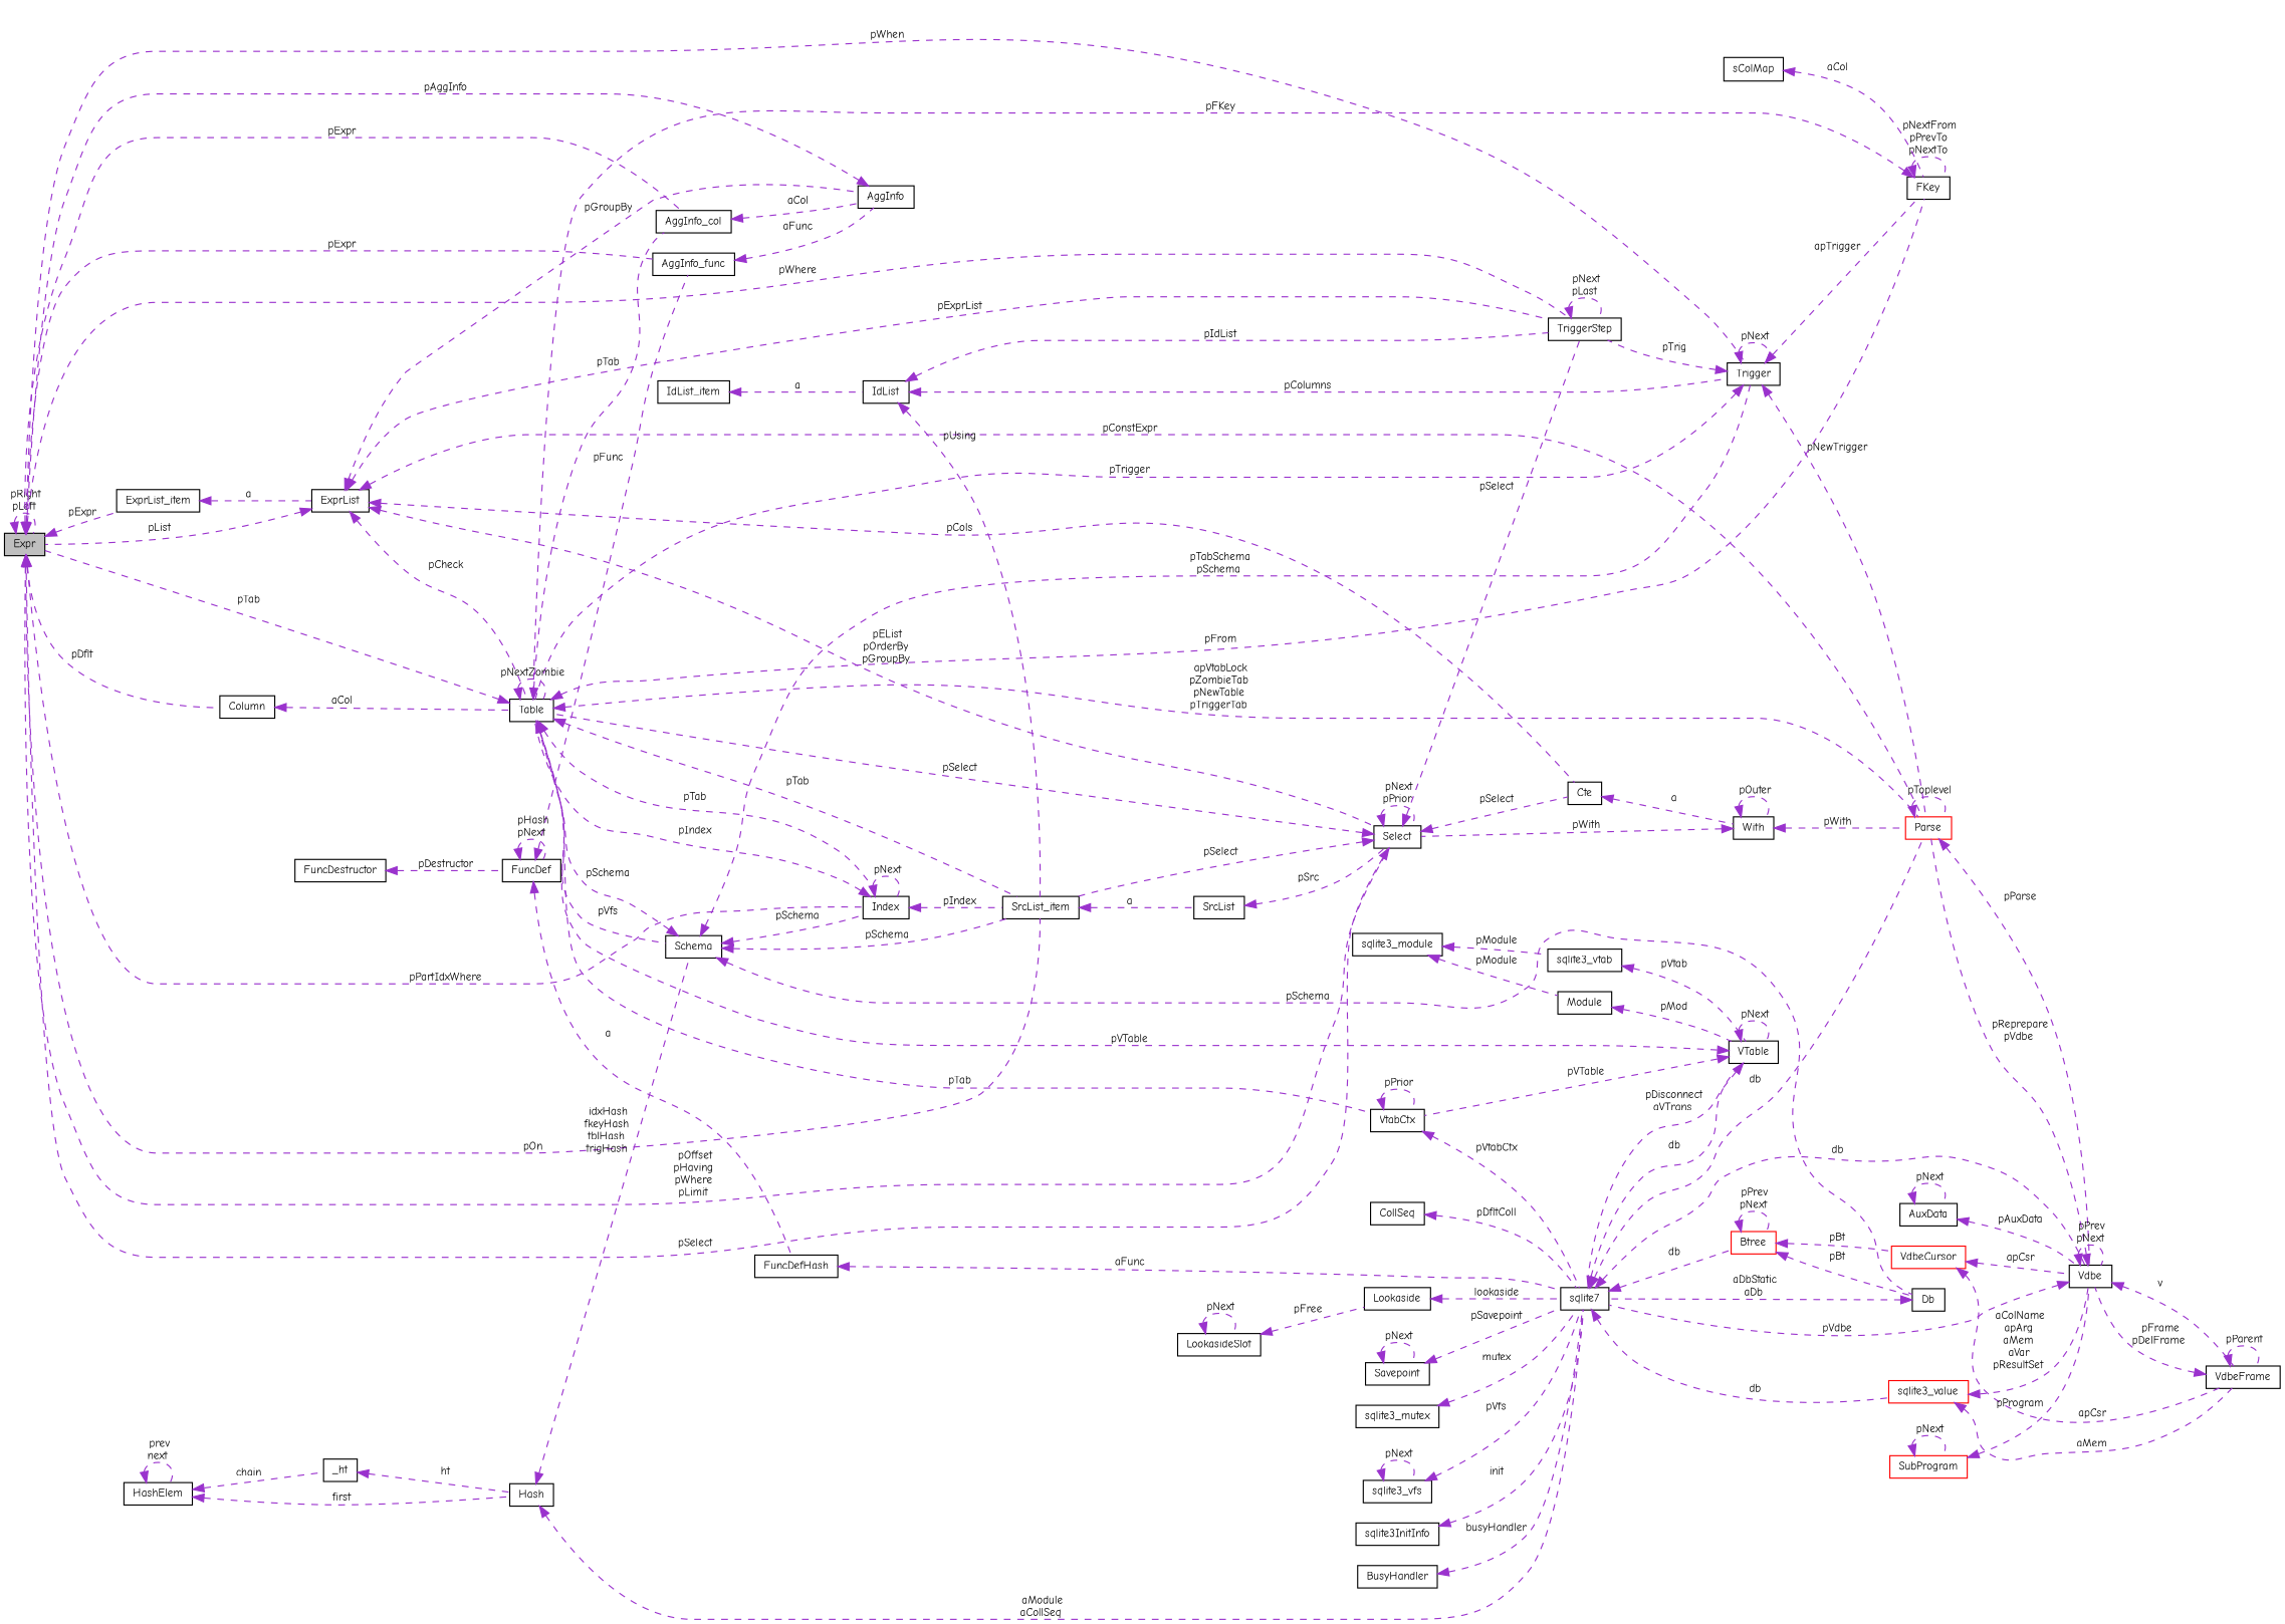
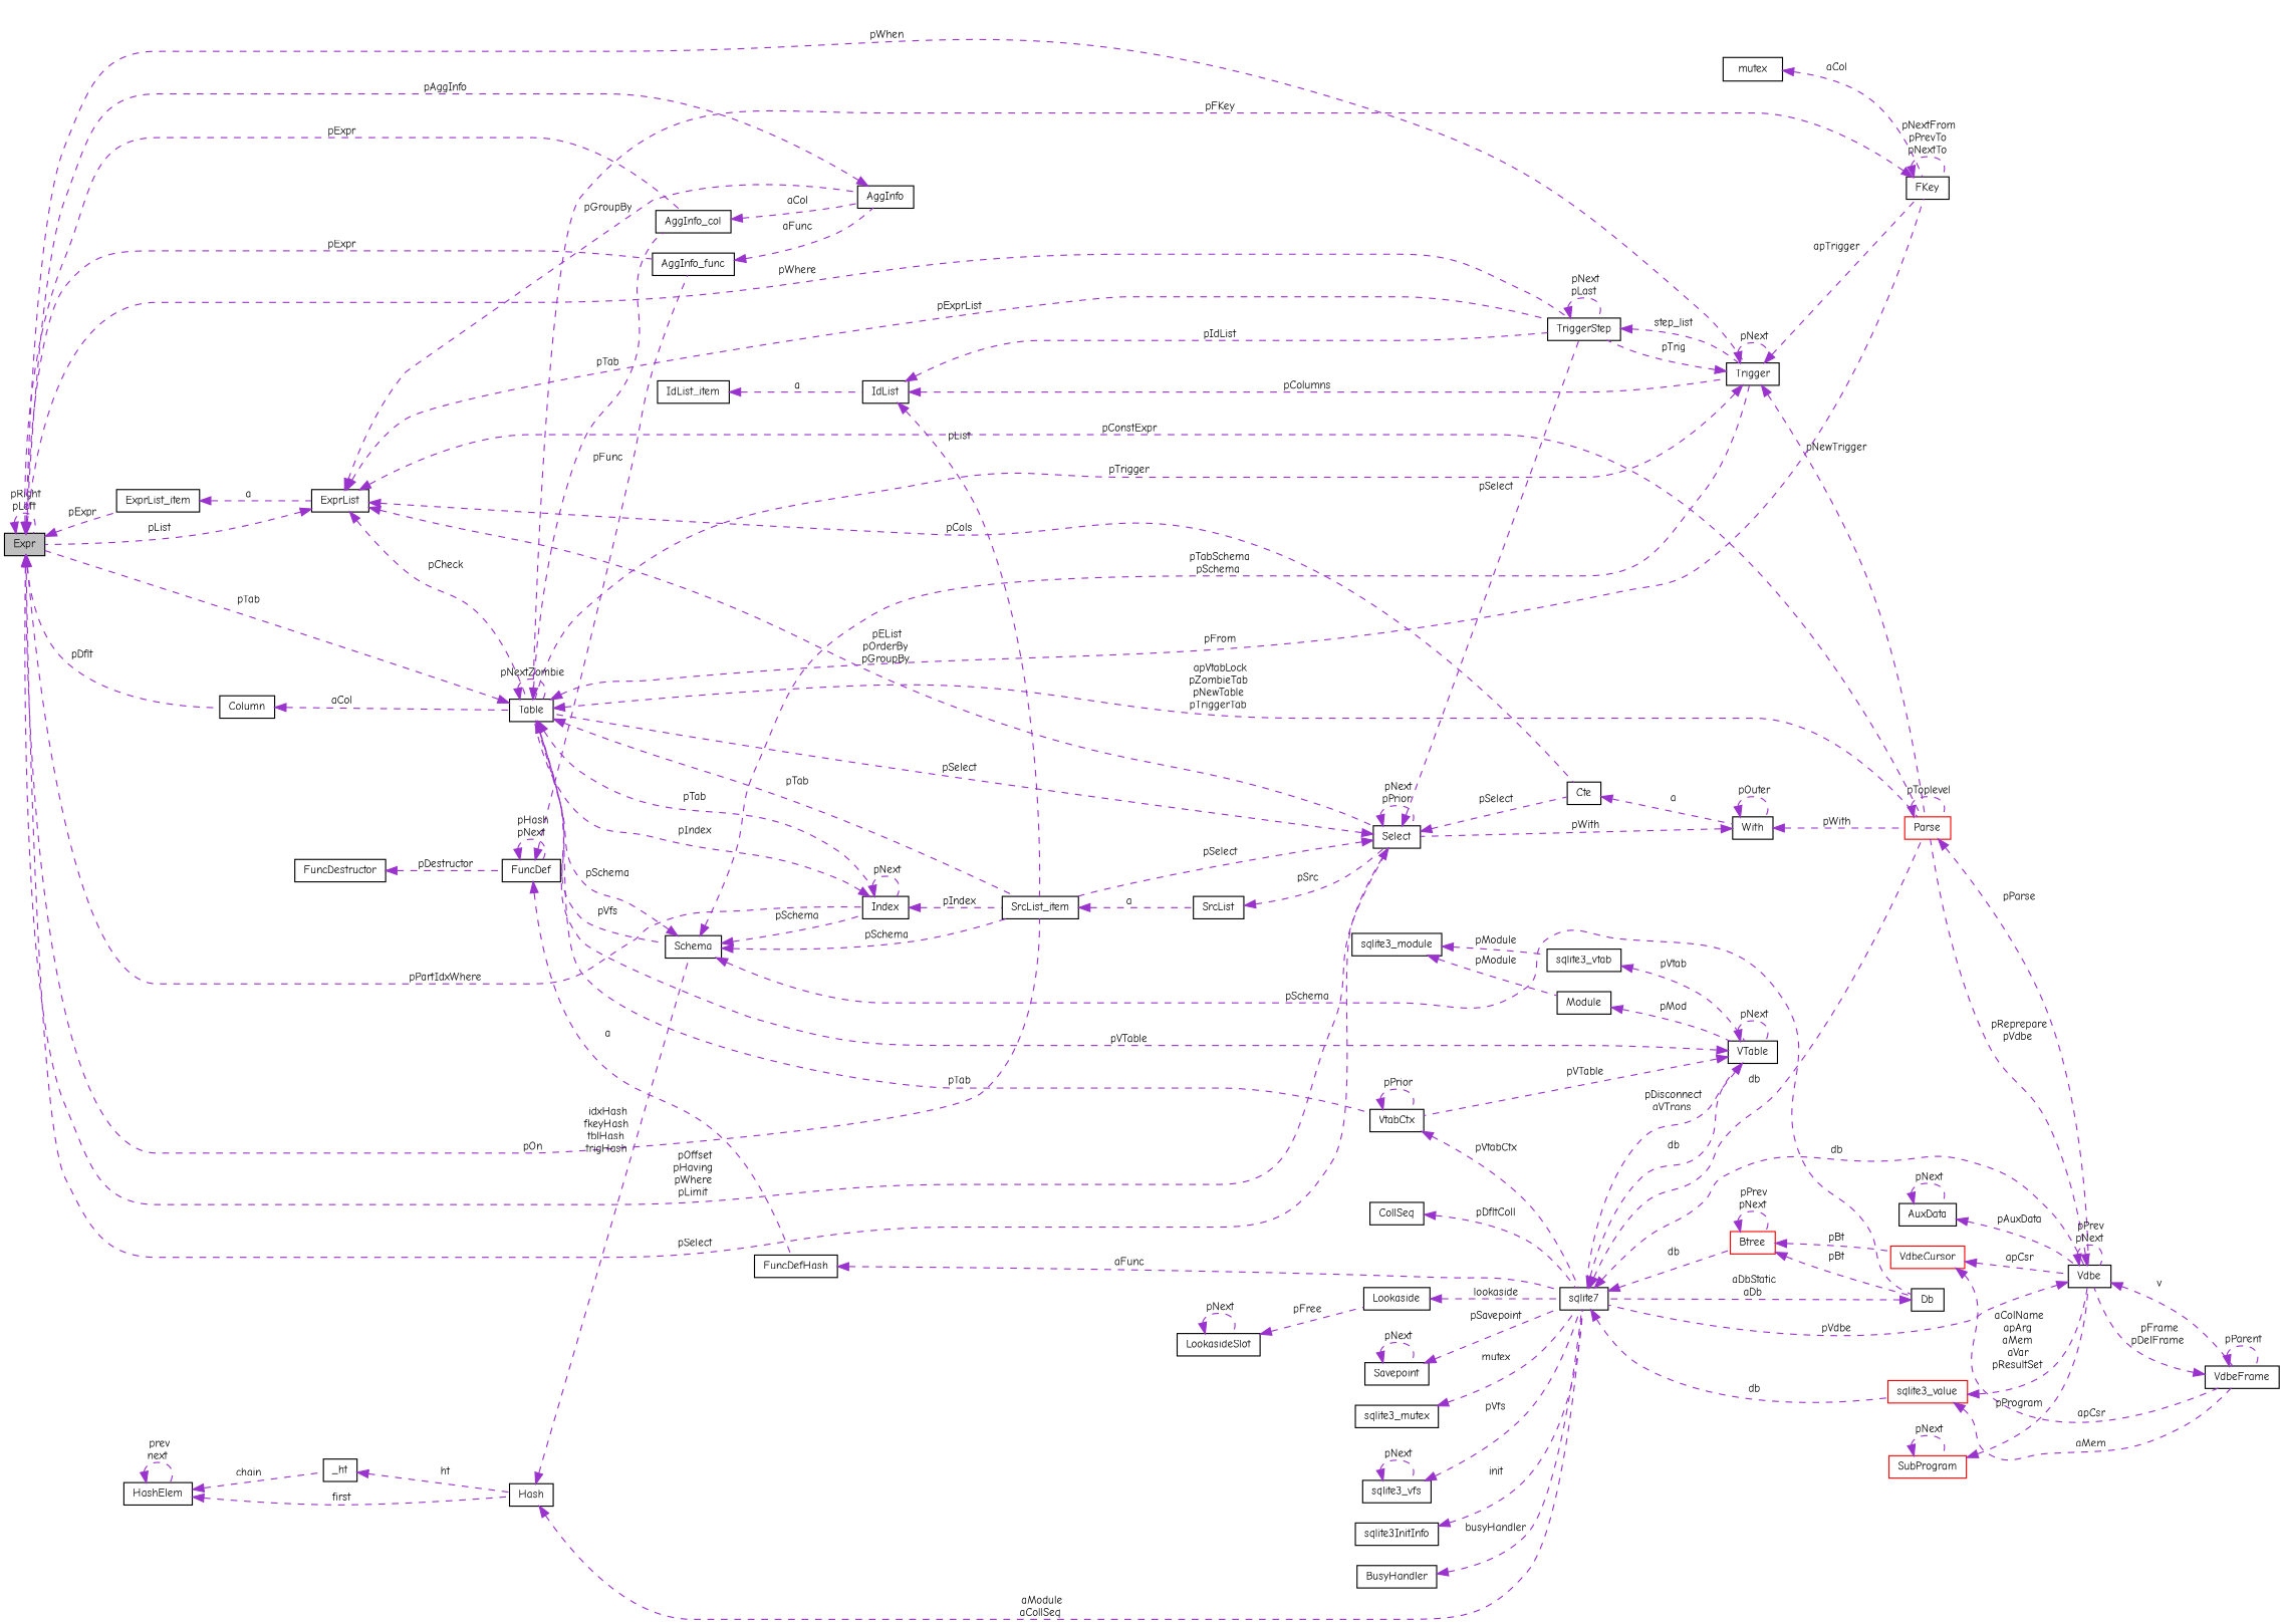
  digraph {
    fontname="Comic Neue"
    rankdir=LR
    node [color=black fillcolor=white fontname="Comic Neue" fontsize=10 shape=record style=filled]
    edge [color=darkorchid3 dir=back fontname="Comic Neue" fontsize=10 labelfontname=Helvetica labelfontsize=10 style=dashed]
    n1 [fillcolor=grey75 fontcolor=black height=0.2 label=Expr width=0.4]
    n2 [height=0.2 label=AggInfo_col width=0.4]
    n3 [height=0.2 label=Column width=0.4]
    n4 [height=0.2 label=Trigger width=0.4]
    n5 [height=0.2 label=TriggerStep width=0.4]
    n6 [height=0.2 label=Select width=0.4]
    n7 [height=0.2 label=ExprList_item width=0.4]
    n8 [height=0.2 label=SrcList_item width=0.4]
    n9 [height=0.2 label=Index width=0.4]
    n10 [height=0.2 label=AggInfo_func width=0.4]
    n11 [height=0.2 label=AggInfo width=0.4]
    n12 [height=0.2 label=Table width=0.4]
    n13 [height=0.2 label=FKey width=0.4]
    n14 [color=red height=0.2 label=Parse width=0.4]
    n15 [height=0.2 label=Cte width=0.4]
    n16 [height=0.2 label=ExprList width=0.4]
    n17 [height=0.2 label=SrcList width=0.4]
    n18 [height=0.2 label=Schema width=0.4]
    n19 [height=0.2 label=VtabCtx width=0.4]
    n20 [height=0.2 label=Db width=0.4]
    n21 [height=0.2 label=Vdbe width=0.4]
    n22 [height=0.2 label=sqlite7 width=0.4]
    n23 [height=0.2 label=Hash width=0.4]
    n24 [height=0.2 label=VTable width=0.4]
    n25 [color=red height=0.2 label=sqlite3_value width=0.4]
    n26 [color=red height=0.2 label=Btree width=0.4]
    n27 [height=0.2 label=_ht width=0.4]
    n28 [height=0.2 label=HashElem width=0.4]
-   n29 [height=0.2 label=sColMap width=0.4]
+   n29 [height=0.2 label=mutex width=0.4]
    n30 [height=0.2 label=IdList width=0.4]
    n31 [height=0.2 label=IdList_item width=0.4]
    n32 [height=0.2 label=With width=0.4]
    n33 [height=0.2 label=VdbeFrame width=0.4]
    n34 [color=red height=0.2 label=VdbeCursor width=0.4]
    n35 [height=0.2 label=AuxData width=0.4]
    n36 [color=red height=0.2 label=SubProgram width=0.4]
    n37 [height=0.2 label=Savepoint width=0.4]
    n38 [height=0.2 label=FuncDefHash width=0.4]
    n39 [height=0.2 label=FuncDef width=0.4]
    n40 [height=0.2 label=FuncDestructor width=0.4]
    n41 [height=0.2 label=Lookaside width=0.4]
    n42 [height=0.2 label=LookasideSlot width=0.4]
    n43 [height=0.2 label=sqlite3_mutex width=0.4]
    n44 [height=0.2 label=sqlite3_vfs width=0.4]
    n45 [height=0.2 label=sqlite3InitInfo width=0.4]
    n46 [height=0.2 label=BusyHandler width=0.4]
    n47 [height=0.2 label=CollSeq width=0.4]
    n48 [height=0.2 label=Module width=0.4]
    n49 [height=0.2 label=sqlite3_module width=0.4]
    n50 [height=0.2 label=sqlite3_vtab width=0.4]
    n1 -> n1 [label=" pRight\npLeft"]
    n1 -> n2 [label=" pExpr"]
    n1 -> n3 [label=" pDflt"]
    n1 -> n4 [label=" pWhen"]
    n1 -> n5 [label=" pWhere"]
    n1 -> n6 [label=" pOffset\npHaving\npWhere\npLimit"]
    n1 -> n7 [label=" pExpr"]
    n1 -> n8 [label=" pOn"]
    n1 -> n9 [label=" pPartIdxWhere"]
    n1 -> n10 [label=" pExpr"]
    n2 -> n11 [label=" aCol"]
    n3 -> n12 [label=" aCol"]
    n4 -> n4 [label=" pNext"]
    n4 -> n5 [label=" pTrig"]
    n4 -> n12 [label=" pTrigger"]
    n4 -> n13 [label=" apTrigger"]
    n4 -> n14 [label=" pNewTrigger"]
+   n5 -> n4 [label=" step_list"]
    n5 -> n5 [label=" pNext\npLast"]
    n6 -> n1 [label=" pSelect"]
    n6 -> n5 [label=" pSelect"]
    n6 -> n6 [label=" pNext\npPrior"]
    n6 -> n8 [label=" pSelect"]
    n6 -> n12 [label=" pSelect"]
    n6 -> n15 [label=" pSelect"]
    n7 -> n16 [label=" a"]
    n8 -> n17 [label=" a"]
    n9 -> n8 [label=" pIndex"]
    n9 -> n9 [label=" pNext"]
    n9 -> n12 [label=" pIndex"]
    n10 -> n11 [label=" aFunc"]
    n11 -> n1 [label=" pAggInfo"]
    n12 -> n1 [label=" pTab"]
    n12 -> n2 [label=" pTab"]
    n12 -> n8 [label=" pTab"]
    n12 -> n9 [label=" pTab"]
    n12 -> n12 [label=" pNextZombie"]
    n12 -> n13 [label=" pFrom"]
    n12 -> n14 [label=" apVtabLock\npZombieTab\npNewTable\npTriggerTab"]
    n12 -> n18 [label=" pVfs"]
    n12 -> n19 [label=" pTab"]
    n13 -> n12 [label=" pFKey"]
    n13 -> n13 [label=" pNextFrom\npPrevTo\npNextTo"]
    n14 -> n14 [label=" pToplevel"]
    n14 -> n21 [label=" pParse"]
    n15 -> n32 [label=" a"]
    n16 -> n1 [label=" pList"]
    n16 -> n5 [label=" pExprList"]
    n16 -> n6 [label=" pEList\npOrderBy\npGroupBy"]
    n16 -> n11 [label=" pGroupBy"]
    n16 -> n12 [label=" pCheck"]
    n16 -> n14 [label=" pConstExpr"]
    n16 -> n15 [label=" pCols"]
    n17 -> n6 [label=" pSrc"]
    n18 -> n4 [label=" pTabSchema\npSchema"]
    n18 -> n8 [label=" pSchema"]
    n18 -> n9 [label=" pSchema"]
    n18 -> n12 [label=" pSchema"]
    n18 -> n20 [label=" pSchema"]
    n19 -> n19 [label=" pPrior"]
    n19 -> n22 [label=" pVtabCtx"]
    n20 -> n22 [label=" aDbStatic\naDb"]
    n21 -> n14 [label=" pReprepare\npVdbe"]
    n21 -> n21 [label=" pPrev\npNext"]
    n21 -> n22 [label=" pVdbe"]
    n21 -> n33 [label=" v"]
    n22 -> n14 [label=" db"]
    n22 -> n21 [label=" db"]
    n22 -> n24 [label=" db"]
    n22 -> n25 [label=" db"]
    n22 -> n26 [label=" db"]
    n23 -> n18 [label=" idxHash\nfkeyHash\ntblHash\ntrigHash"]
    n23 -> n22 [label=" aModule\naCollSeq"]
    n24 -> n12 [label=" pVTable"]
    n24 -> n19 [label=" pVTable"]
    n24 -> n22 [label=" pDisconnect\naVTrans"]
    n24 -> n24 [label=" pNext"]
    n25 -> n21 [label=" aColName\napArg\naMem\naVar\npResultSet"]
    n25 -> n33 [label=" aMem"]
    n26 -> n20 [label=" pBt"]
    n26 -> n26 [label=" pPrev\npNext"]
    n26 -> n34 [label=" pBt"]
    n27 -> n23 [label=" ht"]
    n28 -> n23 [label=" first"]
    n28 -> n27 [label=" chain"]
    n28 -> n28 [label=" prev\nnext"]
    n29 -> n13 [label=" aCol"]
    n30 -> n4 [label=" pColumns"]
    n30 -> n5 [label=" pIdList"]
-   n30 -> n8 [label=" pUsing"]
+   n30 -> n8 [label=" pList"]
    n31 -> n30 [label=" a"]
    n32 -> n6 [label=" pWith"]
    n32 -> n14 [label=" pWith"]
    n32 -> n32 [label=" pOuter"]
    n33 -> n21 [label=" pFrame\npDelFrame"]
    n33 -> n33 [label=" pParent"]
    n34 -> n21 [label=" apCsr"]
    n34 -> n33 [label=" apCsr"]
    n35 -> n21 [label=" pAuxData"]
    n35 -> n35 [label=" pNext"]
    n36 -> n21 [label=" pProgram"]
    n36 -> n36 [label=" pNext"]
    n37 -> n22 [label=" pSavepoint"]
    n37 -> n37 [label=" pNext"]
    n38 -> n22 [label=" aFunc"]
    n39 -> n10 [label=" pFunc"]
    n39 -> n38 [label=" a"]
    n39 -> n39 [label=" pHash\npNext"]
    n40 -> n39 [label=" pDestructor"]
    n41 -> n22 [label=" lookaside"]
    n42 -> n41 [label=" pFree"]
    n42 -> n42 [label=" pNext"]
    n43 -> n22 [label=" mutex"]
    n44 -> n22 [label=" pVfs"]
    n44 -> n44 [label=" pNext"]
    n45 -> n22 [label=" init"]
    n46 -> n22 [label=" busyHandler"]
    n47 -> n22 [label=" pDfltColl"]
    n48 -> n24 [label=" pMod"]
    n49 -> n48 [label=" pModule"]
    n49 -> n50 [label=" pModule"]
    n50 -> n24 [label=" pVtab"]
  }
